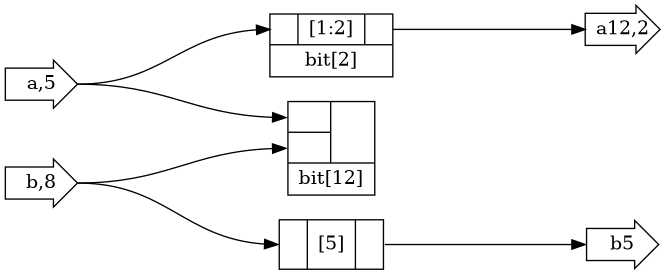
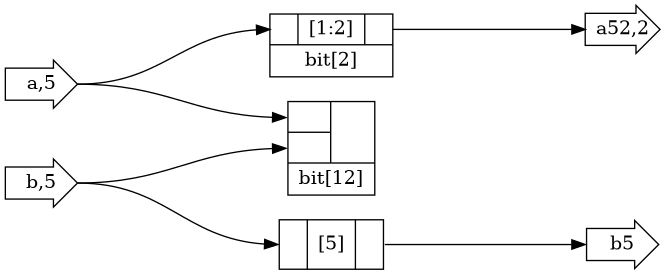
  digraph {
    fontname="DejaVu Serif"
    rankdir=LR
    ranksep=2
    node [fontname="DejaVu Serif" shape=rarrow]
    edge [fontname="DejaVu Serif" headport="i1:w" tailport=e]
-   n1 [label="a12,2"]
+   n1 [label="a52,2"]
    n2 [label=b5]
    n3 [label="a,5"]
-   n4 [label="b,8"]
+   n4 [label="b,5"]
    n5 [label="{{<i1>}|[1:2]|{<o>}}|bit[2]" shape=record]
    n6 [label="{{<i1>}|[5]|{<o>}}" shape=record]
    n7 [label="{{<i1>|<i2>}|<o>}|bit[12]" shape=record]
    subgraph sub_1 {
      rank=sink
      n1
      n2
    }
    subgraph sub_2 {
      rank=source
      n3
      n4
    }
    subgraph sub_3 {
      n5
      n6
      n7
    }
    n3 -> n5
    n3 -> n7
    n4 -> n6
    n4 -> n7 [headport="i2:w"]
    n5 -> n1 [headport=w tailport="o:e"]
    n6 -> n2 [headport=w tailport="o:e"]
  }
